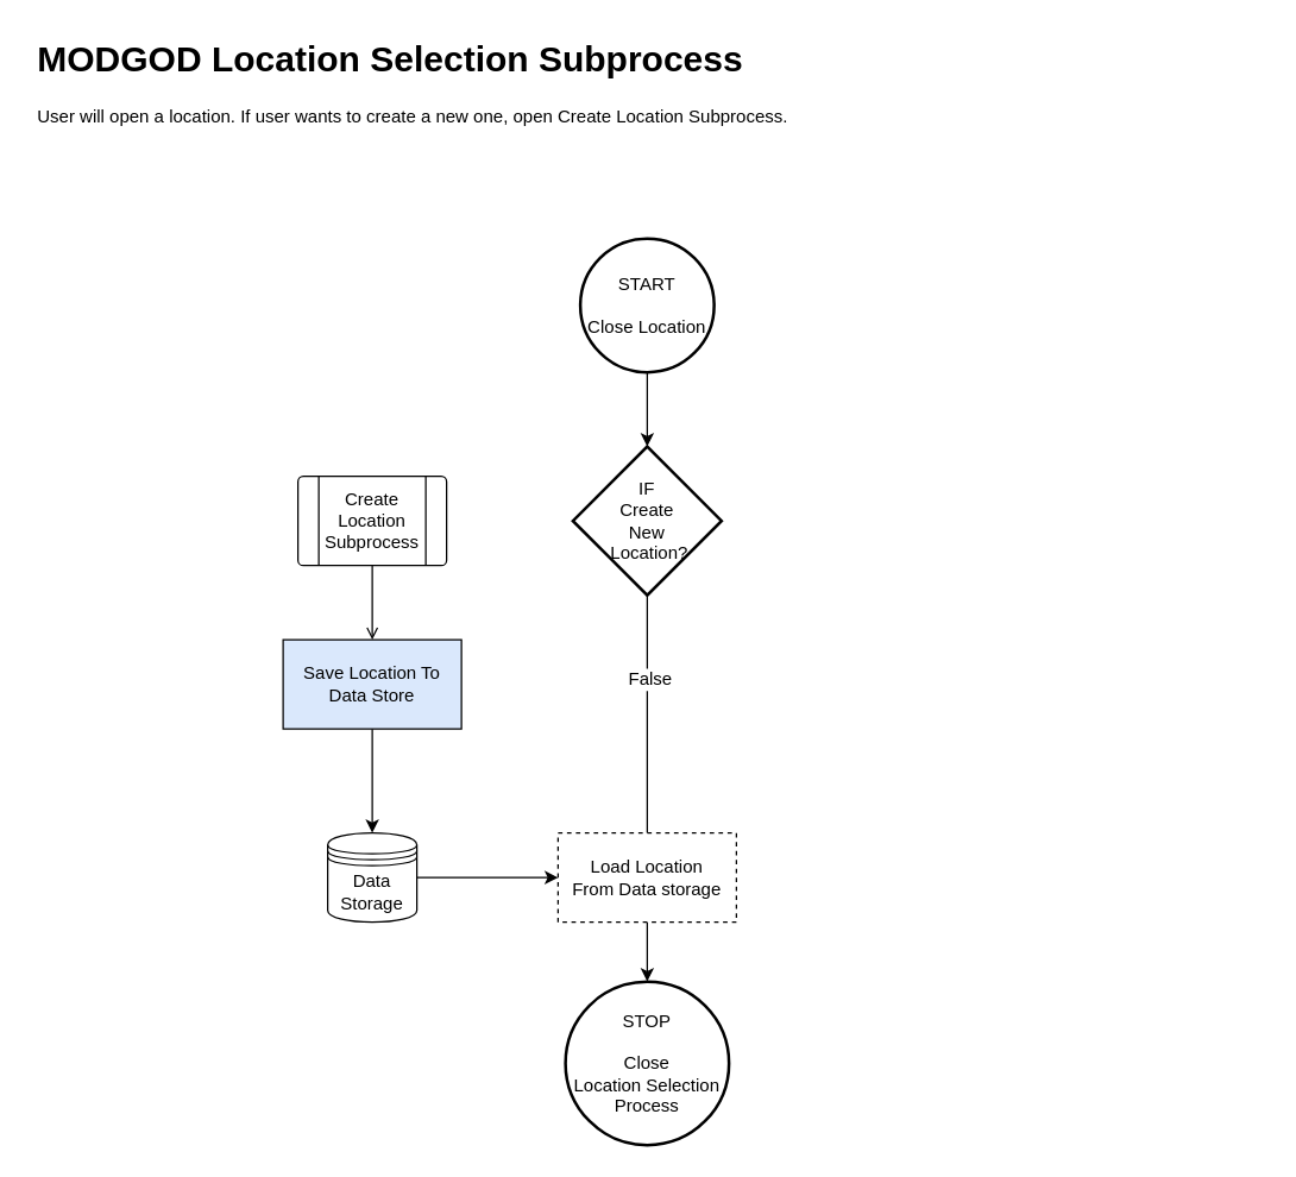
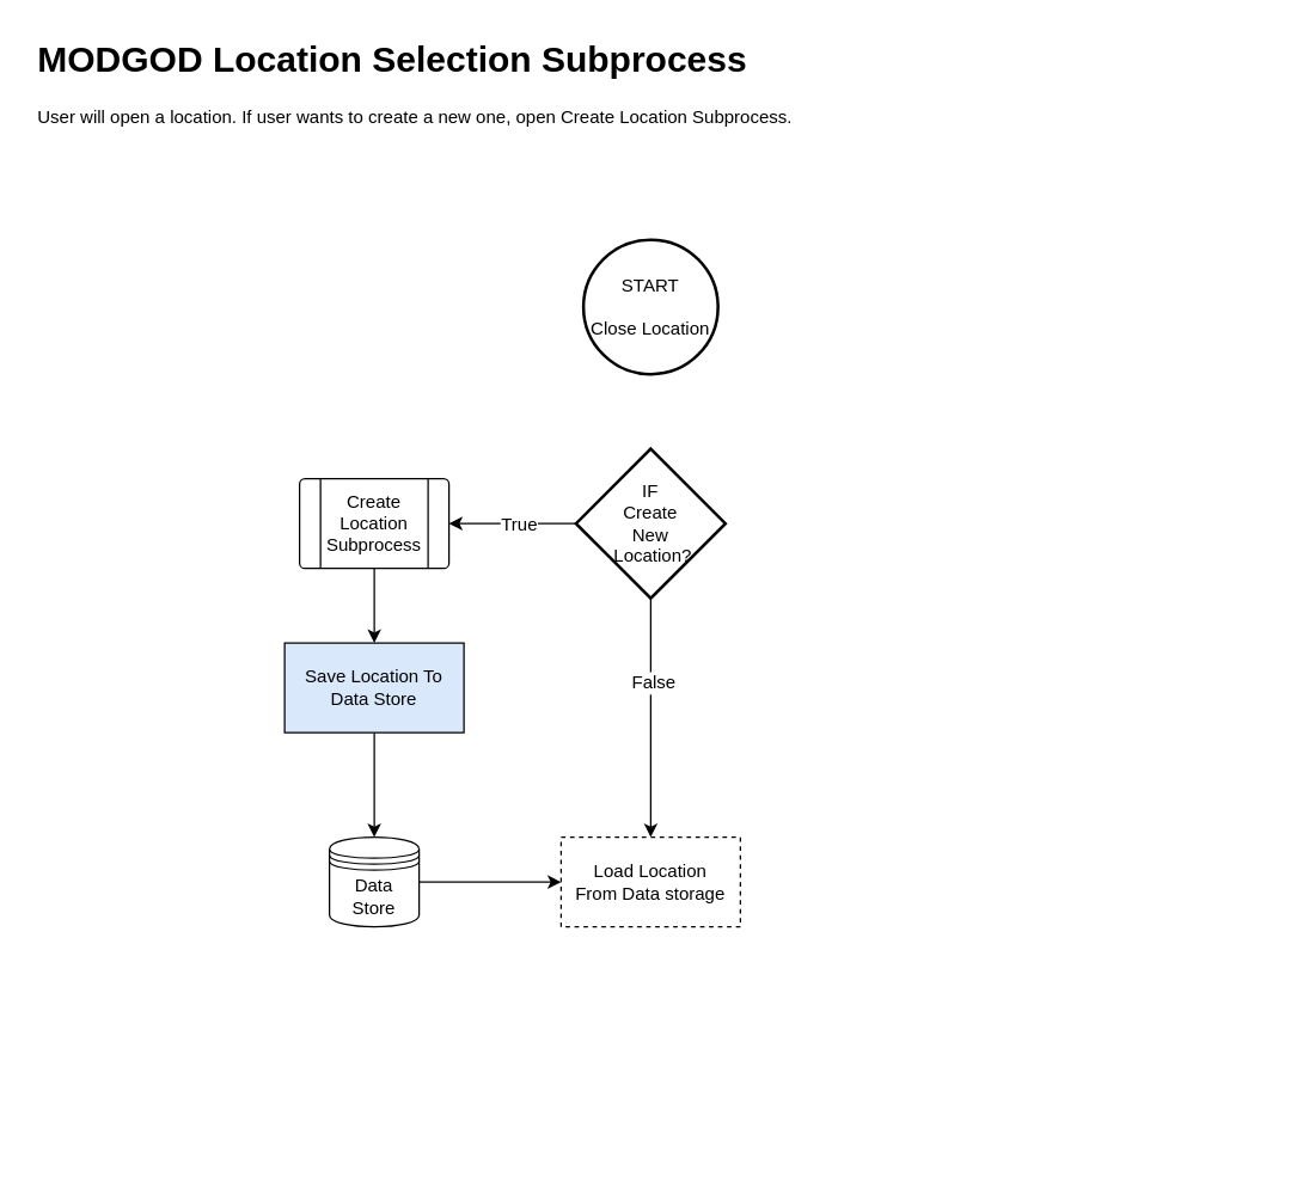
  <mxCell id="0" />
  <mxCell id="1" parent="0" />
- <mxCell id="2" style="edgeStyle=orthogonalEdgeStyle;rounded=0;orthogonalLoop=1;jettySize=auto;html=1;entryX=0.5;entryY=0;entryDx=0;entryDy=0;entryPerimeter=0;" parent="1" source="3" target="9" edge="1"><mxGeometry relative="1" as="geometry"><mxPoint x="425" y="280" as="targetPoint" /></mxGeometry></mxCell>
  <mxCell id="3" value="START&lt;br&gt;&lt;br&gt;Close Location" style="strokeWidth=2;html=1;shape=mxgraph.flowchart.start_2;whiteSpace=wrap;" parent="1" vertex="1"><mxGeometry x="390" y="160" width="90" height="90" as="geometry" /></mxCell>
- <mxCell id="4" value="STOP&lt;br&gt;&lt;br&gt;Close&lt;br&gt;Location Selection&lt;br&gt;Process" style="strokeWidth=2;html=1;shape=mxgraph.flowchart.start_2;whiteSpace=wrap;" parent="1" vertex="1"><mxGeometry x="380" y="660" width="110" height="110" as="geometry" /></mxCell>
- <mxCell id="5" style="edgeStyle=orthogonalEdgeStyle;rounded=0;orthogonalLoop=1;jettySize=auto;html=1;exitX=0.5;exitY=1;exitDx=0;exitDy=0;exitPerimeter=0;fontSize=12;entryX=0.5;entryY=0;entryDx=0;entryDy=0;endArrow=none;" parent="1" source="9" target="11" edge="1"><mxGeometry relative="1" as="geometry"><mxPoint x="425" y="430" as="targetPoint" /></mxGeometry></mxCell>
+ <mxCell id="5" style="edgeStyle=orthogonalEdgeStyle;rounded=0;orthogonalLoop=1;jettySize=auto;html=1;exitX=0.5;exitY=1;exitDx=0;exitDy=0;exitPerimeter=0;fontSize=12;entryX=0.5;entryY=0;entryDx=0;entryDy=0;" parent="1" source="9" target="11" edge="1"><mxGeometry relative="1" as="geometry"><mxPoint x="425" y="430" as="targetPoint" /></mxGeometry></mxCell>
  <mxCell id="6" value="False" style="edgeLabel;html=1;align=center;verticalAlign=middle;resizable=0;points=[];fontSize=12;" parent="5" vertex="1" connectable="0"><mxGeometry x="-0.298" y="1" relative="1" as="geometry"><mxPoint as="offset" /></mxGeometry></mxCell>
+ <mxCell id="7" style="edgeStyle=orthogonalEdgeStyle;rounded=0;orthogonalLoop=1;jettySize=auto;html=1;exitX=0;exitY=0.5;exitDx=0;exitDy=0;exitPerimeter=0;entryX=1;entryY=0.5;entryDx=0;entryDy=0;fontSize=12;" parent="1" source="9" target="15" edge="1"><mxGeometry relative="1" as="geometry" /></mxCell>
+ <mxCell id="8" value="True" style="edgeLabel;html=1;align=center;verticalAlign=middle;resizable=0;points=[];fontSize=12;" parent="7" vertex="1" connectable="0"><mxGeometry x="-0.093" relative="1" as="geometry"><mxPoint as="offset" /></mxGeometry></mxCell>
  <mxCell id="9" value="IF&lt;br&gt;Create&lt;br&gt;New&lt;br&gt;&amp;nbsp;Location?" style="strokeWidth=2;html=1;shape=mxgraph.flowchart.decision;whiteSpace=wrap;" parent="1" vertex="1"><mxGeometry x="385" y="300" width="100" height="100" as="geometry" /></mxCell>
- <mxCell id="10" style="edgeStyle=orthogonalEdgeStyle;rounded=0;orthogonalLoop=1;jettySize=auto;html=1;exitX=0.5;exitY=1;exitDx=0;exitDy=0;fontSize=12;" parent="1" source="11" target="4" edge="1"><mxGeometry relative="1" as="geometry" /></mxCell>
  <mxCell id="11" value="Load Location&lt;br&gt;From Data storage" style="rounded=0;whiteSpace=wrap;html=1;fontSize=12;dashed=1;" parent="1" vertex="1"><mxGeometry x="375" y="560" width="120" height="60" as="geometry" /></mxCell>
  <mxCell id="12" style="edgeStyle=orthogonalEdgeStyle;rounded=0;orthogonalLoop=1;jettySize=auto;html=1;exitX=1;exitY=0.5;exitDx=0;exitDy=0;entryX=0;entryY=0.5;entryDx=0;entryDy=0;fontSize=12;" parent="1" source="13" target="11" edge="1"><mxGeometry relative="1" as="geometry" /></mxCell>
- <mxCell id="13" value="Data&lt;br&gt;Storage" style="shape=datastore;whiteSpace=wrap;html=1;fontSize=12;" parent="1" vertex="1"><mxGeometry x="220" y="560" width="60" height="60" as="geometry" /></mxCell>
- <mxCell id="14" style="edgeStyle=orthogonalEdgeStyle;rounded=0;orthogonalLoop=1;jettySize=auto;html=1;exitX=0.5;exitY=1;exitDx=0;exitDy=0;fontSize=12;endArrow=open;" parent="1" source="15" target="17" edge="1"><mxGeometry relative="1" as="geometry" /></mxCell>
+ <mxCell id="13" value="Data&lt;br&gt;Store" style="shape=datastore;whiteSpace=wrap;html=1;fontSize=12;" parent="1" vertex="1"><mxGeometry x="220" y="560" width="60" height="60" as="geometry" /></mxCell>
+ <mxCell id="14" style="edgeStyle=orthogonalEdgeStyle;rounded=0;orthogonalLoop=1;jettySize=auto;html=1;exitX=0.5;exitY=1;exitDx=0;exitDy=0;fontSize=12;" parent="1" source="15" target="17" edge="1"><mxGeometry relative="1" as="geometry" /></mxCell>
  <mxCell id="15" value="Create Location&lt;br&gt;Subprocess" style="verticalLabelPosition=middle;verticalAlign=middle;html=1;shape=process;whiteSpace=wrap;rounded=1;size=0.14;arcSize=6;fontSize=12;labelPosition=center;align=center;" parent="1" vertex="1"><mxGeometry x="200" y="320" width="100" height="60" as="geometry" /></mxCell>
  <mxCell id="16" style="edgeStyle=orthogonalEdgeStyle;rounded=0;orthogonalLoop=1;jettySize=auto;html=1;fontSize=12;" parent="1" source="17" target="13" edge="1"><mxGeometry relative="1" as="geometry" /></mxCell>
  <mxCell id="17" value="Save Location To&lt;br&gt;Data Store" style="rounded=0;whiteSpace=wrap;html=1;fontSize=12;fillColor=#dae8fc;" parent="1" vertex="1"><mxGeometry x="190" y="430" width="120" height="60" as="geometry" /></mxCell>
  <mxCell id="18" value="&lt;h1&gt;MODGOD Location Selection Subprocess&lt;/h1&gt;&lt;p&gt;User will open a location. If user wants to create a new one, open Create Location Subprocess.&lt;/p&gt;" style="text;html=1;strokeColor=none;fillColor=none;spacing=5;spacingTop=-20;whiteSpace=wrap;overflow=hidden;rounded=0;" parent="1" vertex="1"><mxGeometry x="20" y="20" width="830" height="120" as="geometry" /></mxCell>
